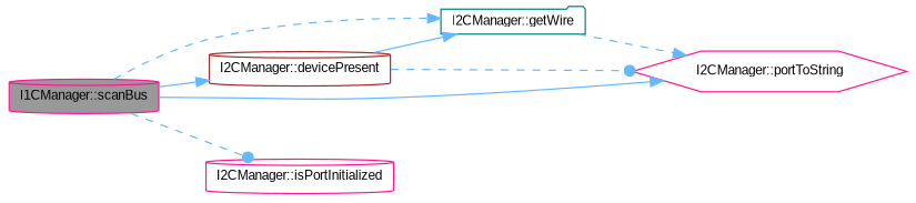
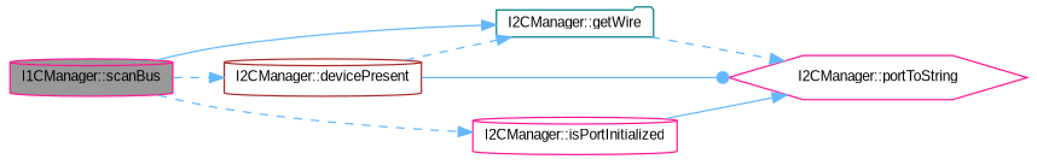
  digraph {
    fontname="Liberation Sans"
    rankdir=LR
    node [color=deeppink fillcolor=white fontname="Liberation Sans" fontsize=10 shape=cylinder style=filled]
    edge [arrowhead=normal color=steelblue1 fontname="Liberation Sans" fontsize=10 labelfontname=Helvetica labelfontsize=10 style=solid]
    n1 [fillcolor=grey60 fontcolor=black height=0.2 label="I1CManager::scanBus" width=0.4]
    n2 [color=brown height=0.2 label="I2CManager::devicePresent" width=0.4]
    n3 [color=teal height=0.2 label="I2CManager::getWire" shape=folder width=0.4]
    n4 [height=0.2 label="I2CManager::portToString" shape=hexagon width=0.4]
    n5 [height=0.2 label="I2CManager::isPortInitialized" width=0.4]
-   n1 -> n2
-   n1 -> n3 [style=dashed]
-   n1 -> n4
-   n1 -> n5 [arrowhead=dot style=dashed]
-   n2 -> n3
-   n2 -> n4 [arrowhead=dot style=dashed]
+   n1 -> n2 [style=dashed]
+   n1 -> n3
+   n5 -> n4
+   n1 -> n5 [style=dashed]
+   n2 -> n3 [style=dashed]
+   n2 -> n4 [arrowhead=dot]
    n3 -> n4 [style=dashed]
  }
